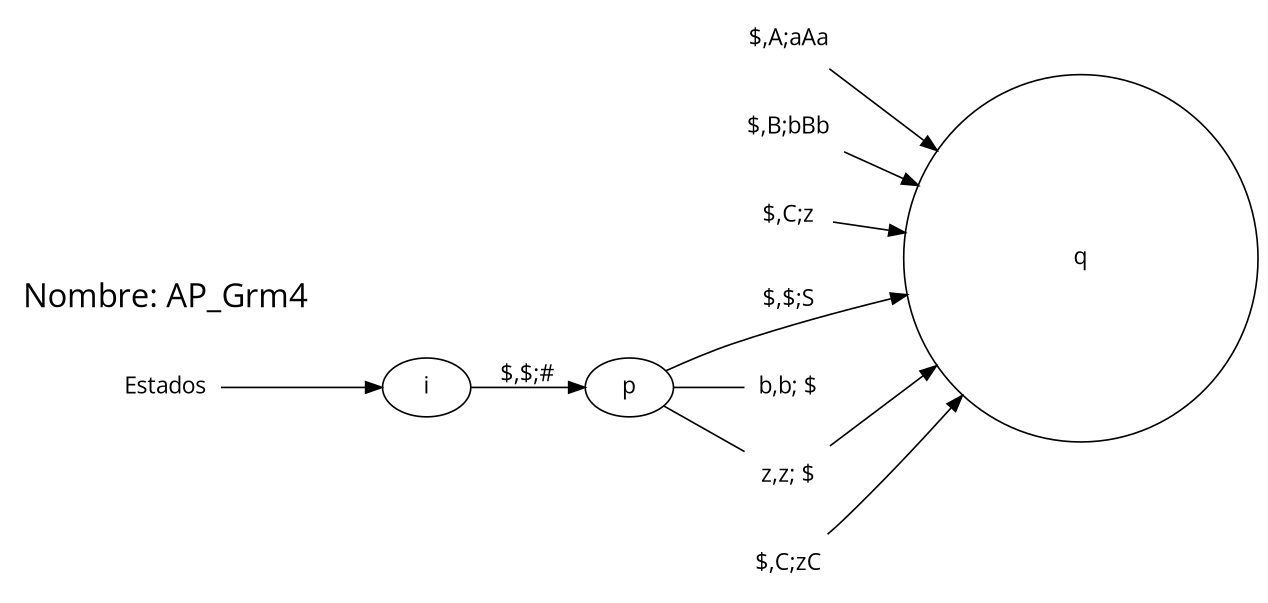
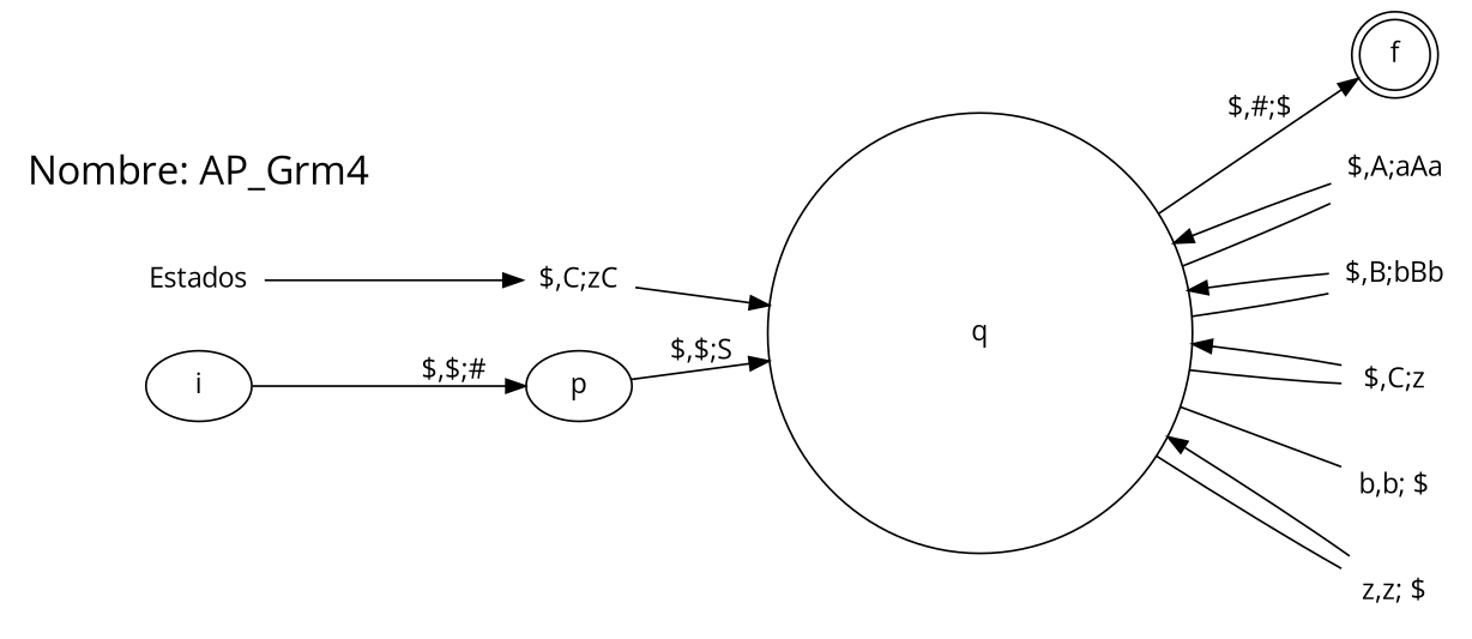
  digraph {
    fontname="Open Sans"
    rank=same
    rankdir=LR
    node [fontname="Open Sans" shape=none]
    edge [fontname="Open Sans"]
+   f [shape=doublecircle]
    q [margin=1 shape=""]
    "$,A;aAa"
    "$,B;bBb"
    "$,C;z"
    "b,b; $"
    "z,z; $"
    "$,C;zC"
    n9 [label=Estados shape=plaintext]
    i [shape=""]
    p [shape=""]
    n12 [fontsize=20 label="Nombre: AP_Grm4" shape=plaintext]
-   p -> "b,b; $" [dir=none]
-   p -> "z,z; $" [dir=none]
+   q -> f [label="$,#;$"]
+   q -> "$,A;aAa" [dir=none]
+   q -> "$,B;bBb" [dir=none]
+   q -> "$,C;z" [dir=none]
+   q -> "b,b; $" [dir=none]
+   q -> "z,z; $" [dir=none]
    "$,A;aAa" -> q
    "$,B;bBb" -> q
    "$,C;z" -> q
    "z,z; $" -> q
    "$,C;zC" -> q
-   n9 -> i
+   n9 -> "$,C;zC"
    i -> p [label="$,$;#"]
    p -> q [label="$,$;S"]
  }
